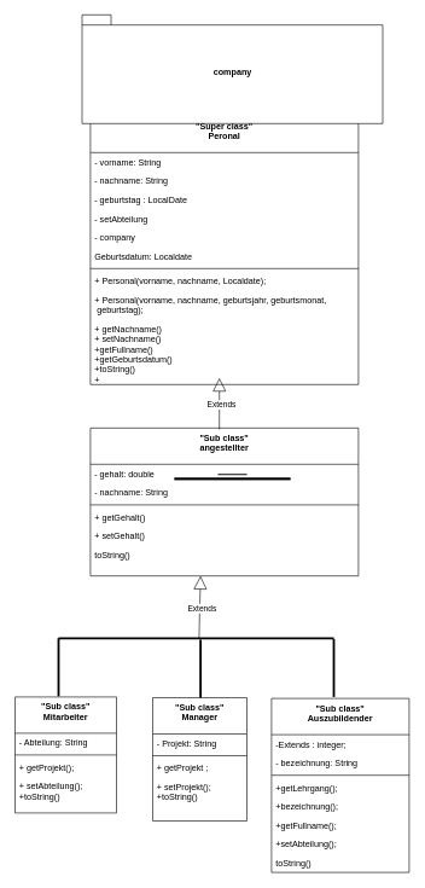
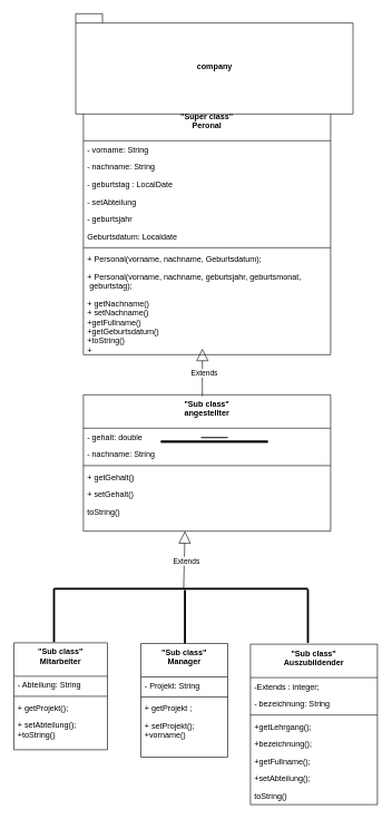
  <mxCell id="0" />
  <mxCell id="1" parent="0" />
  <mxCell id="2" value="&quot;Super class&quot;&#10;Peronal" style="swimlane;fontStyle=1;align=center;verticalAlign=top;childLayout=stackLayout;horizontal=1;startSize=50;horizontalStack=0;resizeParent=1;resizeParentMax=0;resizeLast=0;collapsible=1;marginBottom=0;" parent="1" vertex="1"><mxGeometry x="124" y="160" width="370" height="370" as="geometry"><mxRectangle x="170" y="50" width="120" height="40" as="alternateBounds" /></mxGeometry></mxCell>
  <mxCell id="3" value="- vorname: String" style="text;strokeColor=none;fillColor=none;align=left;verticalAlign=top;spacingLeft=4;spacingRight=4;overflow=hidden;rotatable=0;points=[[0,0.5],[1,0.5]];portConstraint=eastwest;" parent="2" vertex="1"><mxGeometry y="50" width="370" height="26" as="geometry" /></mxCell>
  <mxCell id="4" value="- nachname: String" style="text;strokeColor=none;fillColor=none;align=left;verticalAlign=top;spacingLeft=4;spacingRight=4;overflow=hidden;rotatable=0;points=[[0,0.5],[1,0.5]];portConstraint=eastwest;" parent="2" vertex="1"><mxGeometry y="76" width="370" height="26" as="geometry" /></mxCell>
  <mxCell id="5" value="- geburtstag : LocalDate" style="text;strokeColor=none;fillColor=none;align=left;verticalAlign=top;spacingLeft=4;spacingRight=4;overflow=hidden;rotatable=0;points=[[0,0.5],[1,0.5]];portConstraint=eastwest;" parent="2" vertex="1"><mxGeometry y="102" width="370" height="26" as="geometry" /></mxCell>
  <mxCell id="6" value="- setAbteilung" style="text;strokeColor=none;fillColor=none;align=left;verticalAlign=top;spacingLeft=4;spacingRight=4;overflow=hidden;rotatable=0;points=[[0,0.5],[1,0.5]];portConstraint=eastwest;" parent="2" vertex="1"><mxGeometry y="128" width="370" height="26" as="geometry" /></mxCell>
- <mxCell id="7" value="- company" style="text;strokeColor=none;fillColor=none;align=left;verticalAlign=top;spacingLeft=4;spacingRight=4;overflow=hidden;rotatable=0;points=[[0,0.5],[1,0.5]];portConstraint=eastwest;" parent="2" vertex="1"><mxGeometry y="154" width="370" height="26" as="geometry" /></mxCell>
+ <mxCell id="7" value="- geburtsjahr" style="text;strokeColor=none;fillColor=none;align=left;verticalAlign=top;spacingLeft=4;spacingRight=4;overflow=hidden;rotatable=0;points=[[0,0.5],[1,0.5]];portConstraint=eastwest;" parent="2" vertex="1"><mxGeometry y="154" width="370" height="26" as="geometry" /></mxCell>
  <mxCell id="8" value="Geburtsdatum: Localdate" style="text;strokeColor=none;fillColor=none;align=left;verticalAlign=top;spacingLeft=4;spacingRight=4;overflow=hidden;rotatable=0;points=[[0,0.5],[1,0.5]];portConstraint=eastwest;" parent="2" vertex="1"><mxGeometry y="180" width="370" height="26" as="geometry" /></mxCell>
  <mxCell id="9" value="" style="line;strokeWidth=1;fillColor=none;align=left;verticalAlign=middle;spacingTop=-1;spacingLeft=3;spacingRight=3;rotatable=0;labelPosition=right;points=[];portConstraint=eastwest;strokeColor=inherit;" parent="2" vertex="1"><mxGeometry y="206" width="370" height="8" as="geometry" /></mxCell>
- <mxCell id="10" value="+ Personal(vorname, nachname, Localdate);&#10;" style="text;strokeColor=none;fillColor=none;align=left;verticalAlign=top;spacingLeft=4;spacingRight=4;overflow=hidden;rotatable=0;points=[[0,0.5],[1,0.5]];portConstraint=eastwest;" parent="2" vertex="1"><mxGeometry y="214" width="370" height="26" as="geometry" /></mxCell>
+ <mxCell id="10" value="+ Personal(vorname, nachname, Geburtsdatum);&#10;" style="text;strokeColor=none;fillColor=none;align=left;verticalAlign=top;spacingLeft=4;spacingRight=4;overflow=hidden;rotatable=0;points=[[0,0.5],[1,0.5]];portConstraint=eastwest;" parent="2" vertex="1"><mxGeometry y="214" width="370" height="26" as="geometry" /></mxCell>
  <mxCell id="11" value="+ Personal(vorname, nachname, geburtsjahr, geburtsmonat,&#10; geburtstag);&#10;" style="text;strokeColor=none;fillColor=none;align=left;verticalAlign=top;spacingLeft=4;spacingRight=4;overflow=hidden;rotatable=0;points=[[0,0.5],[1,0.5]];portConstraint=eastwest;" parent="2" vertex="1"><mxGeometry y="240" width="370" height="40" as="geometry" /></mxCell>
  <mxCell id="12" value="+ getNachname()&#10;+ setNachname()&#10;+getFullname()&#10;+getGeburtsdatum()&#10;+toString()&#10;+" style="text;strokeColor=none;fillColor=none;align=left;verticalAlign=top;spacingLeft=4;spacingRight=4;overflow=hidden;rotatable=0;points=[[0,0.5],[1,0.5]];portConstraint=eastwest;" parent="2" vertex="1"><mxGeometry y="280" width="370" height="90" as="geometry" /></mxCell>
  <mxCell id="13" value="&quot;Sub class&quot;&#10;angestellter" style="swimlane;fontStyle=1;align=center;verticalAlign=top;childLayout=stackLayout;horizontal=1;startSize=50;horizontalStack=0;resizeParent=1;resizeParentMax=0;resizeLast=0;collapsible=1;marginBottom=0;" parent="1" vertex="1"><mxGeometry x="124" y="590" width="370" height="204" as="geometry"><mxRectangle x="170" y="50" width="120" height="40" as="alternateBounds" /></mxGeometry></mxCell>
  <mxCell id="14" value="- gehalt: double" style="text;strokeColor=none;fillColor=none;align=left;verticalAlign=top;spacingLeft=4;spacingRight=4;overflow=hidden;rotatable=0;points=[[0,0.5],[1,0.5]];portConstraint=eastwest;" parent="13" vertex="1"><mxGeometry y="50" width="370" height="26" as="geometry" /></mxCell>
  <mxCell id="15" value="- nachname: String" style="text;strokeColor=none;fillColor=none;align=left;verticalAlign=top;spacingLeft=4;spacingRight=4;overflow=hidden;rotatable=0;points=[[0,0.5],[1,0.5]];portConstraint=eastwest;" parent="13" vertex="1"><mxGeometry y="76" width="370" height="26" as="geometry" /></mxCell>
  <mxCell id="16" value="" style="line;strokeWidth=1;fillColor=none;align=left;verticalAlign=middle;spacingTop=-1;spacingLeft=3;spacingRight=3;rotatable=0;labelPosition=right;points=[];portConstraint=eastwest;strokeColor=inherit;" parent="13" vertex="1"><mxGeometry y="102" width="370" height="8" as="geometry" /></mxCell>
  <mxCell id="17" value="+ getGehalt()&#10;" style="text;strokeColor=none;fillColor=none;align=left;verticalAlign=top;spacingLeft=4;spacingRight=4;overflow=hidden;rotatable=0;points=[[0,0.5],[1,0.5]];portConstraint=eastwest;" parent="13" vertex="1"><mxGeometry y="110" width="370" height="26" as="geometry" /></mxCell>
  <mxCell id="18" value="+ setGehalt()" style="text;strokeColor=none;fillColor=none;align=left;verticalAlign=top;spacingLeft=4;spacingRight=4;overflow=hidden;rotatable=0;points=[[0,0.5],[1,0.5]];portConstraint=eastwest;" parent="13" vertex="1"><mxGeometry y="136" width="370" height="26" as="geometry" /></mxCell>
  <mxCell id="19" value="toString() " style="text;strokeColor=none;fillColor=none;align=left;verticalAlign=top;spacingLeft=4;spacingRight=4;overflow=hidden;rotatable=0;points=[[0,0.5],[1,0.5]];portConstraint=eastwest;" parent="13" vertex="1"><mxGeometry y="162" width="370" height="42" as="geometry" /></mxCell>
  <mxCell id="20" value="&quot;Sub class&quot;&#10;Mitarbeiter" style="swimlane;fontStyle=1;align=center;verticalAlign=top;childLayout=stackLayout;horizontal=1;startSize=50;horizontalStack=0;resizeParent=1;resizeParentMax=0;resizeLast=0;collapsible=1;marginBottom=0;" parent="1" vertex="1"><mxGeometry x="20" y="961" width="140" height="160" as="geometry"><mxRectangle x="170" y="50" width="120" height="40" as="alternateBounds" /></mxGeometry></mxCell>
  <mxCell id="21" value="- Abteilung: String" style="text;strokeColor=none;fillColor=none;align=left;verticalAlign=top;spacingLeft=4;spacingRight=4;overflow=hidden;rotatable=0;points=[[0,0.5],[1,0.5]];portConstraint=eastwest;" parent="20" vertex="1"><mxGeometry y="50" width="140" height="26" as="geometry" /></mxCell>
  <mxCell id="22" value="" style="line;strokeWidth=1;fillColor=none;align=left;verticalAlign=middle;spacingTop=-1;spacingLeft=3;spacingRight=3;rotatable=0;labelPosition=right;points=[];portConstraint=eastwest;strokeColor=inherit;" parent="20" vertex="1"><mxGeometry y="76" width="140" height="8" as="geometry" /></mxCell>
  <mxCell id="23" value="+ getProjekt();&#10;" style="text;strokeColor=none;fillColor=none;align=left;verticalAlign=top;spacingLeft=4;spacingRight=4;overflow=hidden;rotatable=0;points=[[0,0.5],[1,0.5]];portConstraint=eastwest;" parent="20" vertex="1"><mxGeometry y="84" width="140" height="26" as="geometry" /></mxCell>
  <mxCell id="24" value="+ setAbteilung();&#10;+toString() " style="text;strokeColor=none;fillColor=none;align=left;verticalAlign=top;spacingLeft=4;spacingRight=4;overflow=hidden;rotatable=0;points=[[0,0.5],[1,0.5]];portConstraint=eastwest;" parent="20" vertex="1"><mxGeometry y="110" width="140" height="50" as="geometry" /></mxCell>
  <mxCell id="25" value="&quot;Sub class&quot;&#10;Auszubildender" style="swimlane;fontStyle=1;align=center;verticalAlign=top;childLayout=stackLayout;horizontal=1;startSize=50;horizontalStack=0;resizeParent=1;resizeParentMax=0;resizeLast=0;collapsible=1;marginBottom=0;" parent="1" vertex="1"><mxGeometry x="374" y="963" width="190" height="240" as="geometry"><mxRectangle x="170" y="50" width="120" height="40" as="alternateBounds" /></mxGeometry></mxCell>
  <mxCell id="26" value="-Extends : integer;" style="text;strokeColor=none;fillColor=none;align=left;verticalAlign=top;spacingLeft=4;spacingRight=4;overflow=hidden;rotatable=0;points=[[0,0.5],[1,0.5]];portConstraint=eastwest;" parent="25" vertex="1"><mxGeometry y="50" width="190" height="26" as="geometry" /></mxCell>
  <mxCell id="27" value="- bezeichnung: String" style="text;strokeColor=none;fillColor=none;align=left;verticalAlign=top;spacingLeft=4;spacingRight=4;overflow=hidden;rotatable=0;points=[[0,0.5],[1,0.5]];portConstraint=eastwest;" parent="25" vertex="1"><mxGeometry y="76" width="190" height="26" as="geometry" /></mxCell>
  <mxCell id="28" value="" style="line;strokeWidth=1;fillColor=none;align=left;verticalAlign=middle;spacingTop=-1;spacingLeft=3;spacingRight=3;rotatable=0;labelPosition=right;points=[];portConstraint=eastwest;strokeColor=inherit;" parent="25" vertex="1"><mxGeometry y="102" width="190" height="8" as="geometry" /></mxCell>
  <mxCell id="29" value="+getLehrgang();" style="text;strokeColor=none;fillColor=none;align=left;verticalAlign=top;spacingLeft=4;spacingRight=4;overflow=hidden;rotatable=0;points=[[0,0.5],[1,0.5]];portConstraint=eastwest;" parent="25" vertex="1"><mxGeometry y="110" width="190" height="26" as="geometry" /></mxCell>
  <mxCell id="30" value="+bezeichnung();" style="text;strokeColor=none;fillColor=none;align=left;verticalAlign=top;spacingLeft=4;spacingRight=4;overflow=hidden;rotatable=0;points=[[0,0.5],[1,0.5]];portConstraint=eastwest;" parent="25" vertex="1"><mxGeometry y="136" width="190" height="26" as="geometry" /></mxCell>
  <mxCell id="31" value="+getFullname();" style="text;strokeColor=none;fillColor=none;align=left;verticalAlign=top;spacingLeft=4;spacingRight=4;overflow=hidden;rotatable=0;points=[[0,0.5],[1,0.5]];portConstraint=eastwest;" parent="25" vertex="1"><mxGeometry y="162" width="190" height="26" as="geometry" /></mxCell>
  <mxCell id="32" value="+setAbteilung();" style="text;strokeColor=none;fillColor=none;align=left;verticalAlign=top;spacingLeft=4;spacingRight=4;overflow=hidden;rotatable=0;points=[[0,0.5],[1,0.5]];portConstraint=eastwest;" parent="25" vertex="1"><mxGeometry y="188" width="190" height="26" as="geometry" /></mxCell>
  <mxCell id="33" value="toString() " style="text;strokeColor=none;fillColor=none;align=left;verticalAlign=top;spacingLeft=4;spacingRight=4;overflow=hidden;rotatable=0;points=[[0,0.5],[1,0.5]];portConstraint=eastwest;" parent="25" vertex="1"><mxGeometry y="214" width="190" height="26" as="geometry" /></mxCell>
  <mxCell id="34" value="&quot;Sub class&quot;&#10;Manager" style="swimlane;fontStyle=1;align=center;verticalAlign=top;childLayout=stackLayout;horizontal=1;startSize=50;horizontalStack=0;resizeParent=1;resizeParentMax=0;resizeLast=0;collapsible=1;marginBottom=0;" parent="1" vertex="1"><mxGeometry x="210" y="962" width="130" height="170" as="geometry"><mxRectangle x="170" y="50" width="120" height="40" as="alternateBounds" /></mxGeometry></mxCell>
  <mxCell id="35" value="- Projekt: String" style="text;strokeColor=none;fillColor=none;align=left;verticalAlign=top;spacingLeft=4;spacingRight=4;overflow=hidden;rotatable=0;points=[[0,0.5],[1,0.5]];portConstraint=eastwest;" parent="34" vertex="1"><mxGeometry y="50" width="130" height="26" as="geometry" /></mxCell>
  <mxCell id="36" value="" style="line;strokeWidth=1;fillColor=none;align=left;verticalAlign=middle;spacingTop=-1;spacingLeft=3;spacingRight=3;rotatable=0;labelPosition=right;points=[];portConstraint=eastwest;strokeColor=inherit;" parent="34" vertex="1"><mxGeometry y="76" width="130" height="8" as="geometry" /></mxCell>
  <mxCell id="37" value="+ getProjekt ;&#10;" style="text;strokeColor=none;fillColor=none;align=left;verticalAlign=top;spacingLeft=4;spacingRight=4;overflow=hidden;rotatable=0;points=[[0,0.5],[1,0.5]];portConstraint=eastwest;" parent="34" vertex="1"><mxGeometry y="84" width="130" height="26" as="geometry" /></mxCell>
- <mxCell id="38" value="+ setProjekt();&#10;+toString() &#10;" style="text;strokeColor=none;fillColor=none;align=left;verticalAlign=top;spacingLeft=4;spacingRight=4;overflow=hidden;rotatable=0;points=[[0,0.5],[1,0.5]];portConstraint=eastwest;" parent="34" vertex="1"><mxGeometry y="110" width="130" height="60" as="geometry" /></mxCell>
+ <mxCell id="38" value="+ setProjekt();&#10;+vorname() &#10;" style="text;strokeColor=none;fillColor=none;align=left;verticalAlign=top;spacingLeft=4;spacingRight=4;overflow=hidden;rotatable=0;points=[[0,0.5],[1,0.5]];portConstraint=eastwest;" parent="34" vertex="1"><mxGeometry y="110" width="130" height="60" as="geometry" /></mxCell>
  <mxCell id="39" value="Extends" style="endArrow=block;endSize=16;endFill=0;html=1;entryX=0.13;entryY=1.043;entryDx=0;entryDy=0;entryPerimeter=0;" parent="1" edge="1"><mxGeometry x="-0.047" y="-3" width="160" relative="1" as="geometry"><mxPoint x="274" y="880" as="sourcePoint" /><mxPoint x="276.04" y="794" as="targetPoint" /><Array as="points" /><mxPoint as="offset" /></mxGeometry></mxCell>
  <mxCell id="40" value="Extends" style="endArrow=block;endSize=16;endFill=0;html=1;entryX=0.13;entryY=1.043;entryDx=0;entryDy=0;entryPerimeter=0;" parent="1" edge="1"><mxGeometry x="-0.047" y="-3" width="160" relative="1" as="geometry"><mxPoint x="302" y="592" as="sourcePoint" /><mxPoint x="302.08" y="521" as="targetPoint" /><Array as="points" /><mxPoint as="offset" /></mxGeometry></mxCell>
  <mxCell id="41" value="" style="line;strokeWidth=1;fillColor=none;align=left;verticalAlign=middle;spacingTop=-1;spacingLeft=3;spacingRight=3;rotatable=0;labelPosition=right;points=[];portConstraint=eastwest;strokeColor=inherit;" parent="1" vertex="1"><mxGeometry x="300" y="650" width="40" height="8" as="geometry" /></mxCell>
  <mxCell id="42" value="" style="text;strokeColor=none;fillColor=none;align=left;verticalAlign=middle;spacingTop=-1;spacingLeft=4;spacingRight=4;rotatable=0;labelPosition=right;points=[];portConstraint=eastwest;" parent="1" vertex="1"><mxGeometry x="310" y="650" width="20" height="14" as="geometry" /></mxCell>
  <mxCell id="43" value="" style="line;strokeWidth=1;fillColor=none;align=left;verticalAlign=middle;spacingTop=-1;spacingLeft=3;spacingRight=3;rotatable=0;labelPosition=right;points=[];portConstraint=eastwest;strokeColor=inherit;" parent="1" vertex="1"><mxGeometry x="300" y="650" width="40" height="8" as="geometry" /></mxCell>
  <mxCell id="44" value="" style="endArrow=none;startArrow=none;endFill=0;startFill=0;endSize=8;html=1;verticalAlign=bottom;labelBackgroundColor=none;strokeWidth=3;" parent="1" edge="1"><mxGeometry width="160" relative="1" as="geometry"><mxPoint x="240" y="660" as="sourcePoint" /><mxPoint x="400" y="660" as="targetPoint" /></mxGeometry></mxCell>
  <mxCell id="45" value="" style="endArrow=none;startArrow=none;endFill=0;startFill=0;endSize=8;html=1;verticalAlign=bottom;labelBackgroundColor=none;strokeWidth=3;" parent="1" edge="1"><mxGeometry width="160" relative="1" as="geometry"><mxPoint x="80" y="880" as="sourcePoint" /><mxPoint x="460" y="880" as="targetPoint" /></mxGeometry></mxCell>
  <mxCell id="46" value="" style="endArrow=none;startArrow=none;endFill=0;startFill=0;endSize=8;html=1;verticalAlign=bottom;labelBackgroundColor=none;strokeWidth=3;" parent="1" edge="1"><mxGeometry width="160" relative="1" as="geometry"><mxPoint x="240" y="660" as="sourcePoint" /><mxPoint x="400" y="660" as="targetPoint" /></mxGeometry></mxCell>
  <mxCell id="47" value="" style="endArrow=none;startArrow=none;endFill=0;startFill=0;endSize=8;html=1;verticalAlign=bottom;labelBackgroundColor=none;strokeWidth=3;" parent="1" edge="1"><mxGeometry width="160" relative="1" as="geometry"><mxPoint x="80" y="880" as="sourcePoint" /><mxPoint x="80" y="960" as="targetPoint" /></mxGeometry></mxCell>
  <mxCell id="48" value="" style="endArrow=none;startArrow=none;endFill=0;startFill=0;endSize=8;html=1;verticalAlign=bottom;labelBackgroundColor=none;strokeWidth=3;" parent="1" edge="1"><mxGeometry width="160" relative="1" as="geometry"><mxPoint x="276" y="882" as="sourcePoint" /><mxPoint x="276" y="962" as="targetPoint" /></mxGeometry></mxCell>
  <mxCell id="49" value="" style="endArrow=none;startArrow=none;endFill=0;startFill=0;endSize=8;html=1;verticalAlign=bottom;labelBackgroundColor=none;strokeWidth=3;" parent="1" edge="1"><mxGeometry width="160" relative="1" as="geometry"><mxPoint x="460" y="881" as="sourcePoint" /><mxPoint x="460" y="961" as="targetPoint" /></mxGeometry></mxCell>
  <mxCell id="50" value="company" style="shape=folder;fontStyle=1;spacingTop=10;tabWidth=40;tabHeight=14;tabPosition=left;html=1;" parent="1" vertex="1"><mxGeometry x="112.5" y="20" width="415" height="150" as="geometry" /></mxCell>
